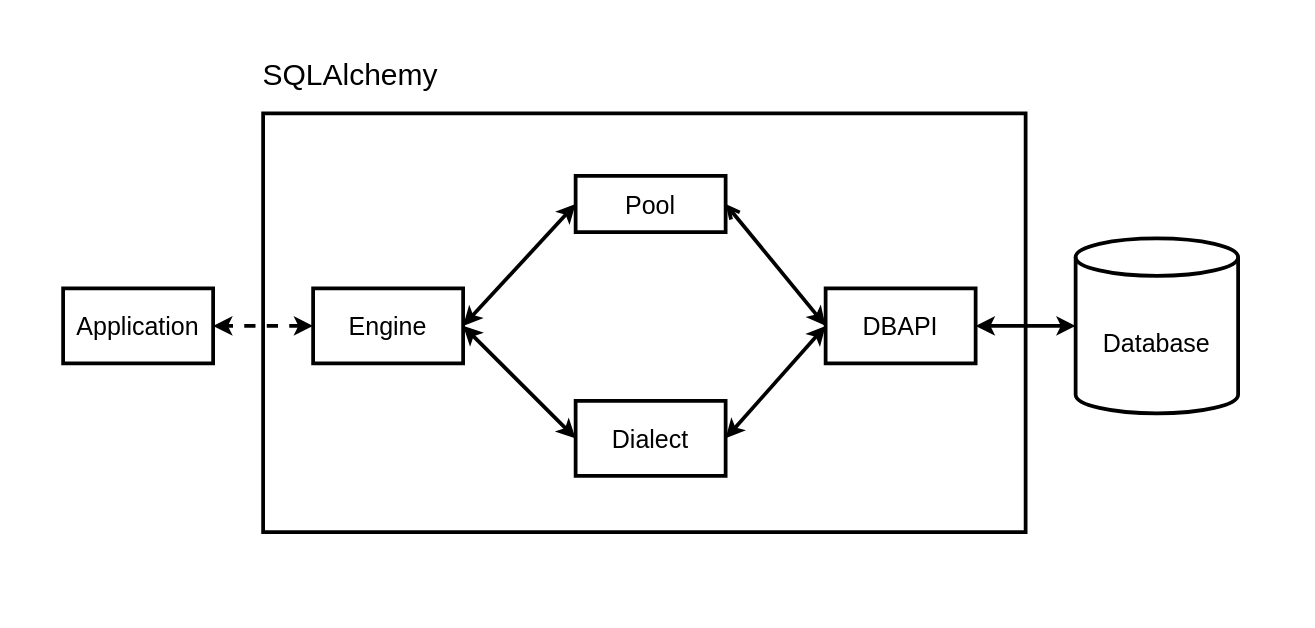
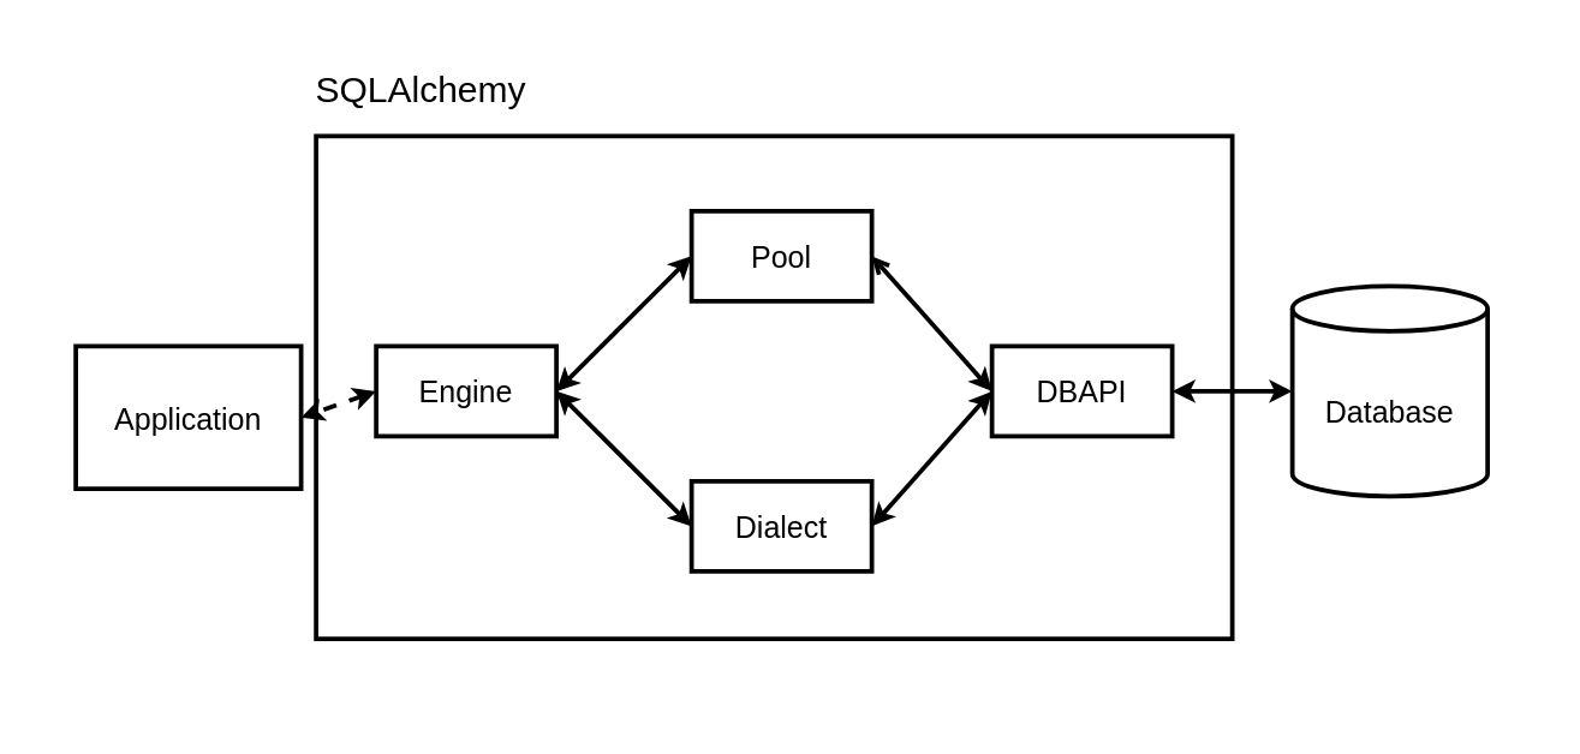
  <mxCell id="0" />
  <mxCell id="1" parent="0" />
  <mxCell id="2" value="" style="rounded=0;whiteSpace=wrap;html=1;fillColor=#FFFFFF;strokeColor=none;" vertex="1" parent="1"><mxGeometry x="20" y="20" width="1010" height="460" as="geometry" /></mxCell>
- <mxCell id="3" value="&lt;font style=&quot;font-size: 20px&quot; color=&quot;#000000&quot;&gt;Application&lt;/font&gt;" style="rounded=0;whiteSpace=wrap;html=1;fillColor=none;strokeColor=#000000;strokeWidth=3;" vertex="1" parent="1"><mxGeometry x="50" y="230" width="120" height="60" as="geometry" /></mxCell>
+ <mxCell id="3" value="&lt;font style=&quot;font-size: 20px&quot; color=&quot;#000000&quot;&gt;Application&lt;/font&gt;" style="rounded=0;whiteSpace=wrap;html=1;fillColor=none;strokeColor=#000000;strokeWidth=3;" vertex="1" parent="1"><mxGeometry x="50" y="230" width="150" height="95" as="geometry" /></mxCell>
  <mxCell id="4" value="&lt;font style=&quot;font-size: 20px&quot; color=&quot;#000000&quot;&gt;Engine&lt;/font&gt;" style="rounded=0;whiteSpace=wrap;html=1;fillColor=none;strokeColor=#000000;strokeWidth=3;" vertex="1" parent="1"><mxGeometry x="250" y="230" width="120" height="60" as="geometry" /></mxCell>
  <mxCell id="5" value="&lt;font style=&quot;font-size: 20px&quot; color=&quot;#000000&quot;&gt;Dialect&lt;/font&gt;" style="rounded=0;whiteSpace=wrap;html=1;fillColor=none;strokeColor=#000000;strokeWidth=3;" vertex="1" parent="1"><mxGeometry x="460" y="320" width="120" height="60" as="geometry" /></mxCell>
  <mxCell id="6" value="&lt;font style=&quot;font-size: 20px&quot; color=&quot;#000000&quot;&gt;DBAPI&lt;/font&gt;" style="rounded=0;whiteSpace=wrap;html=1;fillColor=none;strokeColor=#000000;strokeWidth=3;" vertex="1" parent="1"><mxGeometry x="660" y="230" width="120" height="60" as="geometry" /></mxCell>
  <mxCell id="7" value="&lt;font color=&quot;#000000&quot; style=&quot;font-size: 20px&quot;&gt;Database&lt;/font&gt;" style="shape=cylinder3;whiteSpace=wrap;html=1;boundedLbl=1;backgroundOutline=1;size=15;strokeColor=#000000;strokeWidth=3;fillColor=none;" vertex="1" parent="1"><mxGeometry x="860" y="190" width="130" height="140" as="geometry" /></mxCell>
- <mxCell id="8" value="&lt;font style=&quot;font-size: 20px&quot; color=&quot;#000000&quot;&gt;Pool&lt;/font&gt;" style="rounded=0;whiteSpace=wrap;html=1;fillColor=none;strokeColor=#000000;strokeWidth=3;" vertex="1" parent="1"><mxGeometry x="460" y="140" width="120" height="45" as="geometry" /></mxCell>
+ <mxCell id="8" value="&lt;font style=&quot;font-size: 20px&quot; color=&quot;#000000&quot;&gt;Pool&lt;/font&gt;" style="rounded=0;whiteSpace=wrap;html=1;fillColor=none;strokeColor=#000000;strokeWidth=3;" vertex="1" parent="1"><mxGeometry x="460" y="140" width="120" height="60" as="geometry" /></mxCell>
  <mxCell id="9" value="" style="endArrow=classic;startArrow=classic;html=1;strokeWidth=3;strokeColor=#000000;entryX=1;entryY=0.5;entryDx=0;entryDy=0;exitX=0;exitY=0.5;exitDx=0;exitDy=0;dashed=1;" edge="1" parent="1" source="4" target="3"><mxGeometry width="50" height="50" relative="1" as="geometry"><mxPoint x="550" y="170" as="sourcePoint" /><mxPoint x="600" y="120" as="targetPoint" /></mxGeometry></mxCell>
  <mxCell id="10" value="" style="endArrow=classic;startArrow=classic;html=1;strokeWidth=3;strokeColor=#000000;entryX=1;entryY=0.5;entryDx=0;entryDy=0;exitX=0;exitY=0.5;exitDx=0;exitDy=0;" edge="1" parent="1" source="8" target="4"><mxGeometry width="50" height="50" relative="1" as="geometry"><mxPoint x="340" y="420" as="sourcePoint" /><mxPoint x="260" y="420" as="targetPoint" /></mxGeometry></mxCell>
  <mxCell id="11" value="" style="endArrow=classic;startArrow=classic;html=1;strokeWidth=3;strokeColor=#000000;entryX=1;entryY=0.5;entryDx=0;entryDy=0;exitX=0;exitY=0.5;exitDx=0;exitDy=0;" edge="1" parent="1" source="6" target="5"><mxGeometry width="50" height="50" relative="1" as="geometry"><mxPoint x="470" y="180" as="sourcePoint" /><mxPoint x="380" y="270" as="targetPoint" /></mxGeometry></mxCell>
  <mxCell id="12" value="" style="endArrow=open;startArrow=classic;html=1;strokeWidth=3;strokeColor=#000000;entryX=1;entryY=0.5;entryDx=0;entryDy=0;exitX=0;exitY=0.5;exitDx=0;exitDy=0;" edge="1" parent="1" source="6" target="8"><mxGeometry width="50" height="50" relative="1" as="geometry"><mxPoint x="480" y="190" as="sourcePoint" /><mxPoint x="390" y="280" as="targetPoint" /></mxGeometry></mxCell>
  <mxCell id="13" value="" style="endArrow=classic;startArrow=classic;html=1;strokeWidth=3;strokeColor=#000000;entryX=1;entryY=0.5;entryDx=0;entryDy=0;exitX=0;exitY=0.5;exitDx=0;exitDy=0;" edge="1" parent="1" source="5" target="4"><mxGeometry width="50" height="50" relative="1" as="geometry"><mxPoint x="460" y="360" as="sourcePoint" /><mxPoint x="400" y="290" as="targetPoint" /></mxGeometry></mxCell>
  <mxCell id="14" value="" style="endArrow=classic;startArrow=classic;html=1;strokeWidth=3;strokeColor=#000000;entryX=1;entryY=0.5;entryDx=0;entryDy=0;exitX=0;exitY=0.5;exitDx=0;exitDy=0;exitPerimeter=0;" edge="1" parent="1" source="7" target="6"><mxGeometry width="50" height="50" relative="1" as="geometry"><mxPoint x="480" y="190" as="sourcePoint" /><mxPoint x="390" y="280" as="targetPoint" /></mxGeometry></mxCell>
  <mxCell id="15" value="" style="rounded=0;whiteSpace=wrap;html=1;fillColor=none;strokeColor=#000000;strokeWidth=3;" vertex="1" parent="1"><mxGeometry x="210" y="90" width="610" height="335" as="geometry" /></mxCell>
  <mxCell id="16" value="&lt;font style=&quot;font-size: 24px&quot; color=&quot;#000000&quot;&gt;SQLAlchemy&lt;/font&gt;" style="text;html=1;strokeColor=none;fillColor=none;align=center;verticalAlign=middle;whiteSpace=wrap;rounded=0;" vertex="1" parent="1"><mxGeometry x="195" y="40" width="170" height="40" as="geometry" /></mxCell>
